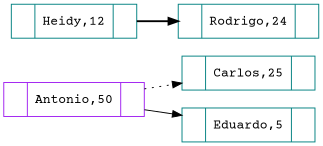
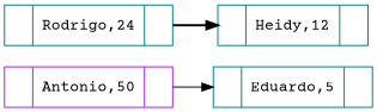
  digraph {
    fontname="Courier Prime"
    rankdir=LR
    node [color=teal fontname="Courier Prime" shape=record]
    edge [fontname="Courier Prime"]
    n1 [color=purple label="{<ref> | <data>Antonio,50 | }"]
-   n2 [label="{<ref> | <data>Carlos,25 | }"]
    n3 [label="{<ref> | <data>Eduardo,5 | }"]
    n4 [label="{<ref> | <data>Rodrigo,24 | }"]
    n5 [label="{<ref> | <data>Heidy,12 | }"]
-   n1 -> n2 [style=dotted]
    n1 -> n3 [style=solid]
-   n5 -> n4 [style=bold]
+   n4 -> n5 [style=bold]
  }
